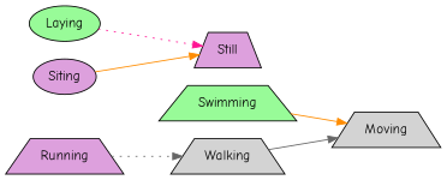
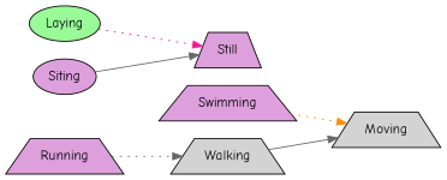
  digraph {
    fontname="Comic Neue"
    rankdir=LR
    node [fillcolor=plum fontname="Comic Neue" shape=trapezium style=filled]
    edge [color=gray40 fontname="Comic Neue" style=solid]
    Walking [fillcolor=lightgrey]
    Moving [fillcolor=lightgrey]
    Running
-   Swimming [fillcolor=palegreen]
+   Swimming
    Laying [fillcolor=palegreen shape=ellipse]
    Still
    Siting [shape=ellipse]
    Walking -> Moving
    Running -> Walking [style=dotted]
-   Swimming -> Moving [color=darkorange]
+   Swimming -> Moving [color=darkorange style=dotted]
    Laying -> Still [color=deeppink style=dotted]
-   Siting -> Still [color=darkorange]
+   Siting -> Still
  }
